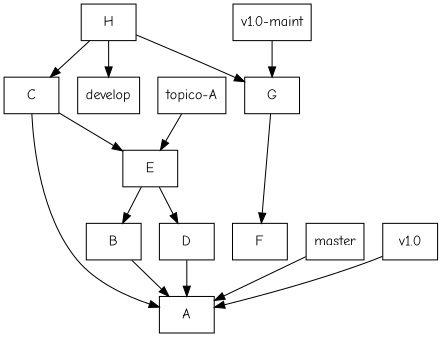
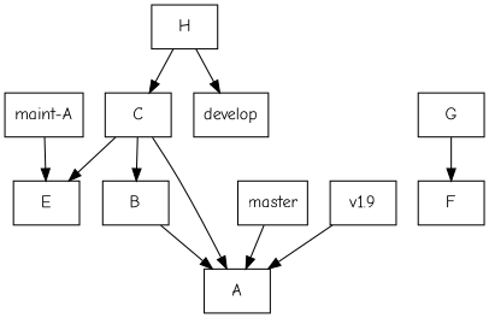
  digraph {
    fontname="Comic Neue"
    rankdir=TB
    node [fontname="Comic Neue" shape=rectangle style="fill=green!20"]
    edge [fontname="Comic Neue"]
    B
-   D
    F
    A
    C
    E
    G
    H
    develop [style="fill=yellow!20"]
    master [style="fill=yellow!20"]
-   n11 [label="topico-A" style="fill=yellow!20"]
-   n12 [label="v1.0-maint" style="fill=yellow!20"]
-   n13 [label="v1.0" style="fill=blue!20"]
+   n11 [label="maint-A" style="fill=yellow!20"]
+   n13 [label="v1.9" style="fill=blue!20"]
    subgraph sub_1 {
      rank=same
      B
-     D
      F
    }
    B -> A
-   D -> A
-   E -> B
+   C -> B
    C -> A
    C -> E
-   E -> D
    G -> F
    H -> C
-   H -> G
    H -> develop
    master -> A
    n11 -> E
-   n12 -> G
    n13 -> A
  }
